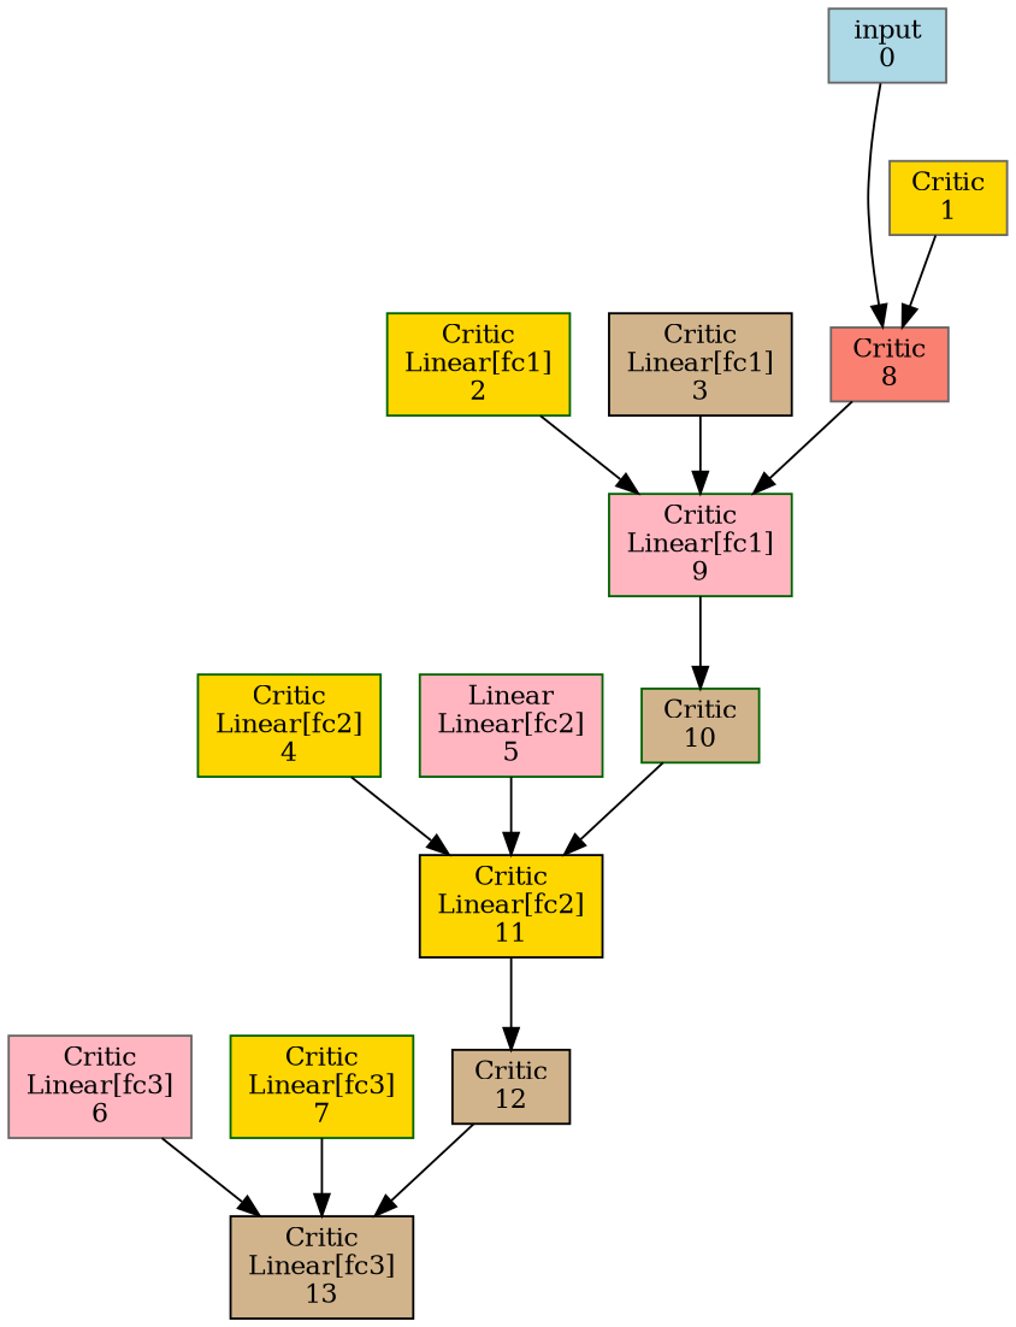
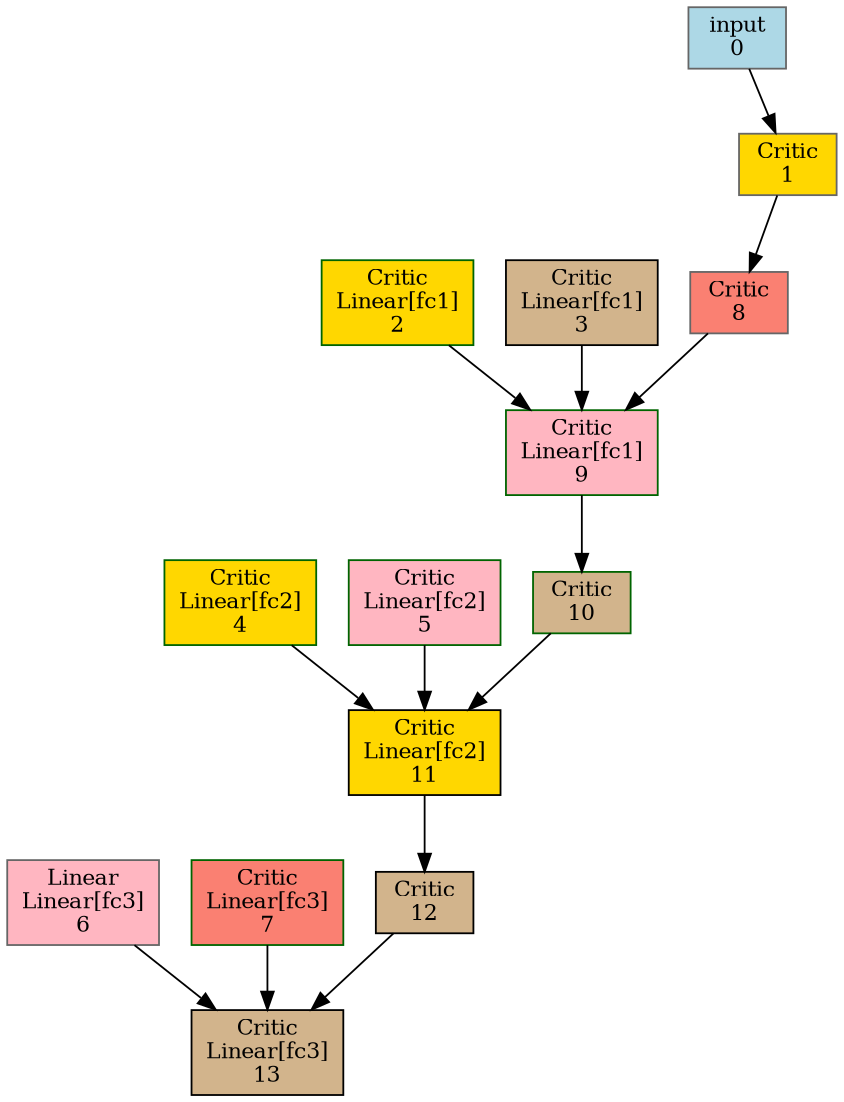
  digraph {
    node [align=left color=darkgreen fillcolor=tan fontsize=12 ranksep=0.1 shape=box style=filled]
    n1 [color=gray40 fillcolor=salmon height=0.2 label="Critic\n8"]
    n2 [fillcolor=lightpink height=0.2 label="Critic\nLinear[fc1]\n9"]
    n3 [height=0.2 label="Critic\n10"]
    n4 [color=gray40 fillcolor=lightblue height=0.2 label="input\n0"]
    n5 [color=gray40 fillcolor=gold height=0.2 label="Critic\n1"]
    n6 [color=black fillcolor=gold height=0.2 label="Critic\nLinear[fc2]\n11"]
    n7 [fillcolor=gold height=0.2 label="Critic\nLinear[fc1]\n2"]
    n8 [color=black height=0.2 label="Critic\nLinear[fc1]\n3"]
    n9 [color=black height=0.2 label="Critic\n12"]
    n10 [color=black height=0.2 label="Critic\nLinear[fc3]\n13"]
    n11 [fillcolor=gold height=0.2 label="Critic\nLinear[fc2]\n4"]
-   n12 [fillcolor=lightpink height=0.2 label="Linear\nLinear[fc2]\n5"]
-   n13 [color=gray40 fillcolor=lightpink height=0.2 label="Critic\nLinear[fc3]\n6"]
-   n14 [fillcolor=gold height=0.2 label="Critic\nLinear[fc3]\n7"]
+   n12 [fillcolor=lightpink height=0.2 label="Critic\nLinear[fc2]\n5"]
+   n13 [color=gray40 fillcolor=lightpink height=0.2 label="Linear\nLinear[fc3]\n6"]
+   n14 [fillcolor=salmon height=0.2 label="Critic\nLinear[fc3]\n7"]
    n1 -> n2
    n2 -> n3
    n3 -> n6
-   n4 -> n1
+   n4 -> n5
    n5 -> n1
    n6 -> n9
    n7 -> n2
    n8 -> n2
    n9 -> n10
    n11 -> n6
    n12 -> n6
    n13 -> n10
    n14 -> n10
  }
